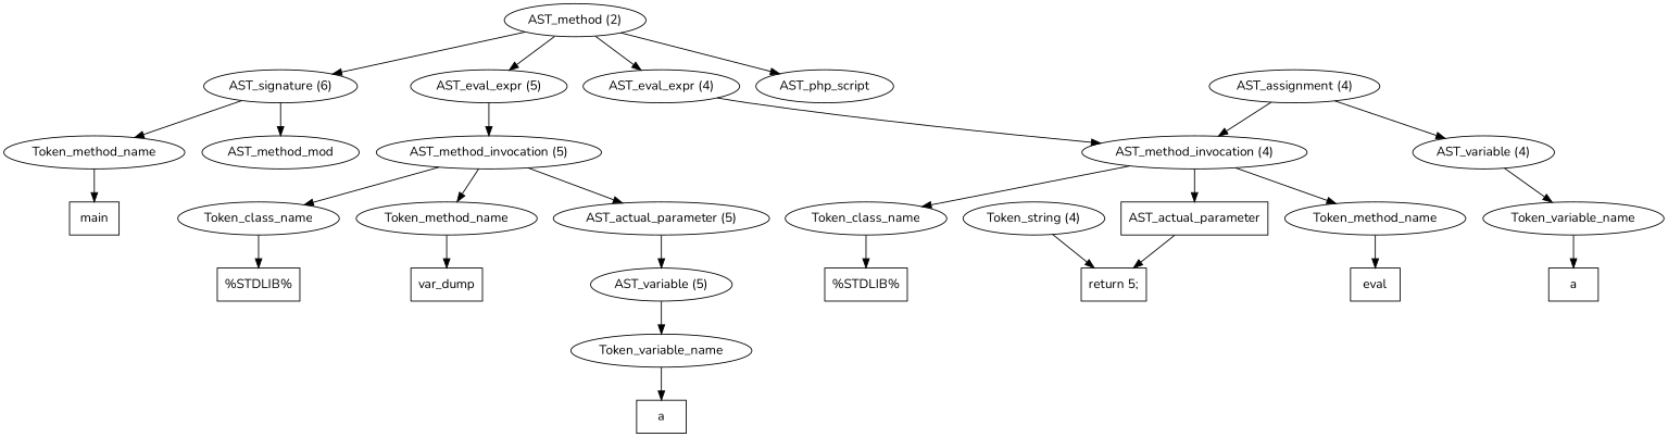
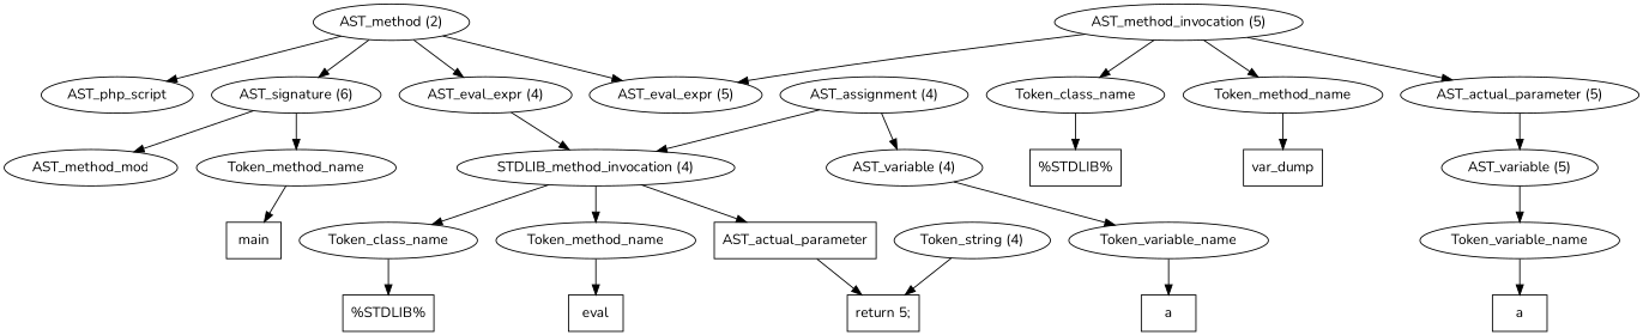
  digraph {
    fontname=Nunito
    node [fontname=Nunito]
    edge [fontname=Nunito]
    n1 [label=AST_php_script]
    n2 [label="AST_method (2)"]
    n3 [label="AST_signature (6)"]
    n4 [label="AST_eval_expr (4)"]
    n5 [label="AST_eval_expr (5)"]
    n6 [label=AST_method_mod]
    n7 [label=Token_method_name]
-   n8 [label="AST_method_invocation (4)"]
+   n8 [label="STDLIB_method_invocation (4)"]
    n9 [label="AST_method_invocation (5)"]
    n10 [label=main shape=box]
    n11 [label="AST_assignment (4)"]
    n12 [label="AST_variable (4)"]
    n13 [label=Token_variable_name]
    n14 [label=Token_class_name]
    n15 [label=Token_method_name]
    n16 [label=AST_actual_parameter shape=box]
    n17 [label=a shape=box]
    n18 [label="%STDLIB%" shape=box]
    n19 [label=eval shape=box]
    n20 [label="return 5;" shape=box]
    n21 [label="Token_string (4)"]
    n22 [label=Token_class_name]
    n23 [label=Token_method_name]
    n24 [label="AST_actual_parameter (5)"]
    n25 [label="%STDLIB%" shape=box]
    n26 [label=var_dump shape=box]
    n27 [label="AST_variable (5)"]
    n28 [label=Token_variable_name]
    n29 [label=a shape=box]
    n2 -> n1
    n2 -> n3
    n2 -> n4
    n2 -> n5
    n3 -> n6
    n3 -> n7
    n4 -> n8
-   n5 -> n9
+   n9 -> n5
    n7 -> n10
    n8 -> n14
    n8 -> n15
    n8 -> n16
    n9 -> n22
    n9 -> n23
    n9 -> n24
    n11 -> n8
    n11 -> n12
    n12 -> n13
    n13 -> n17
    n14 -> n18
    n15 -> n19
    n16 -> n20
    n21 -> n20
    n22 -> n25
    n23 -> n26
    n24 -> n27
    n27 -> n28
    n28 -> n29
  }
